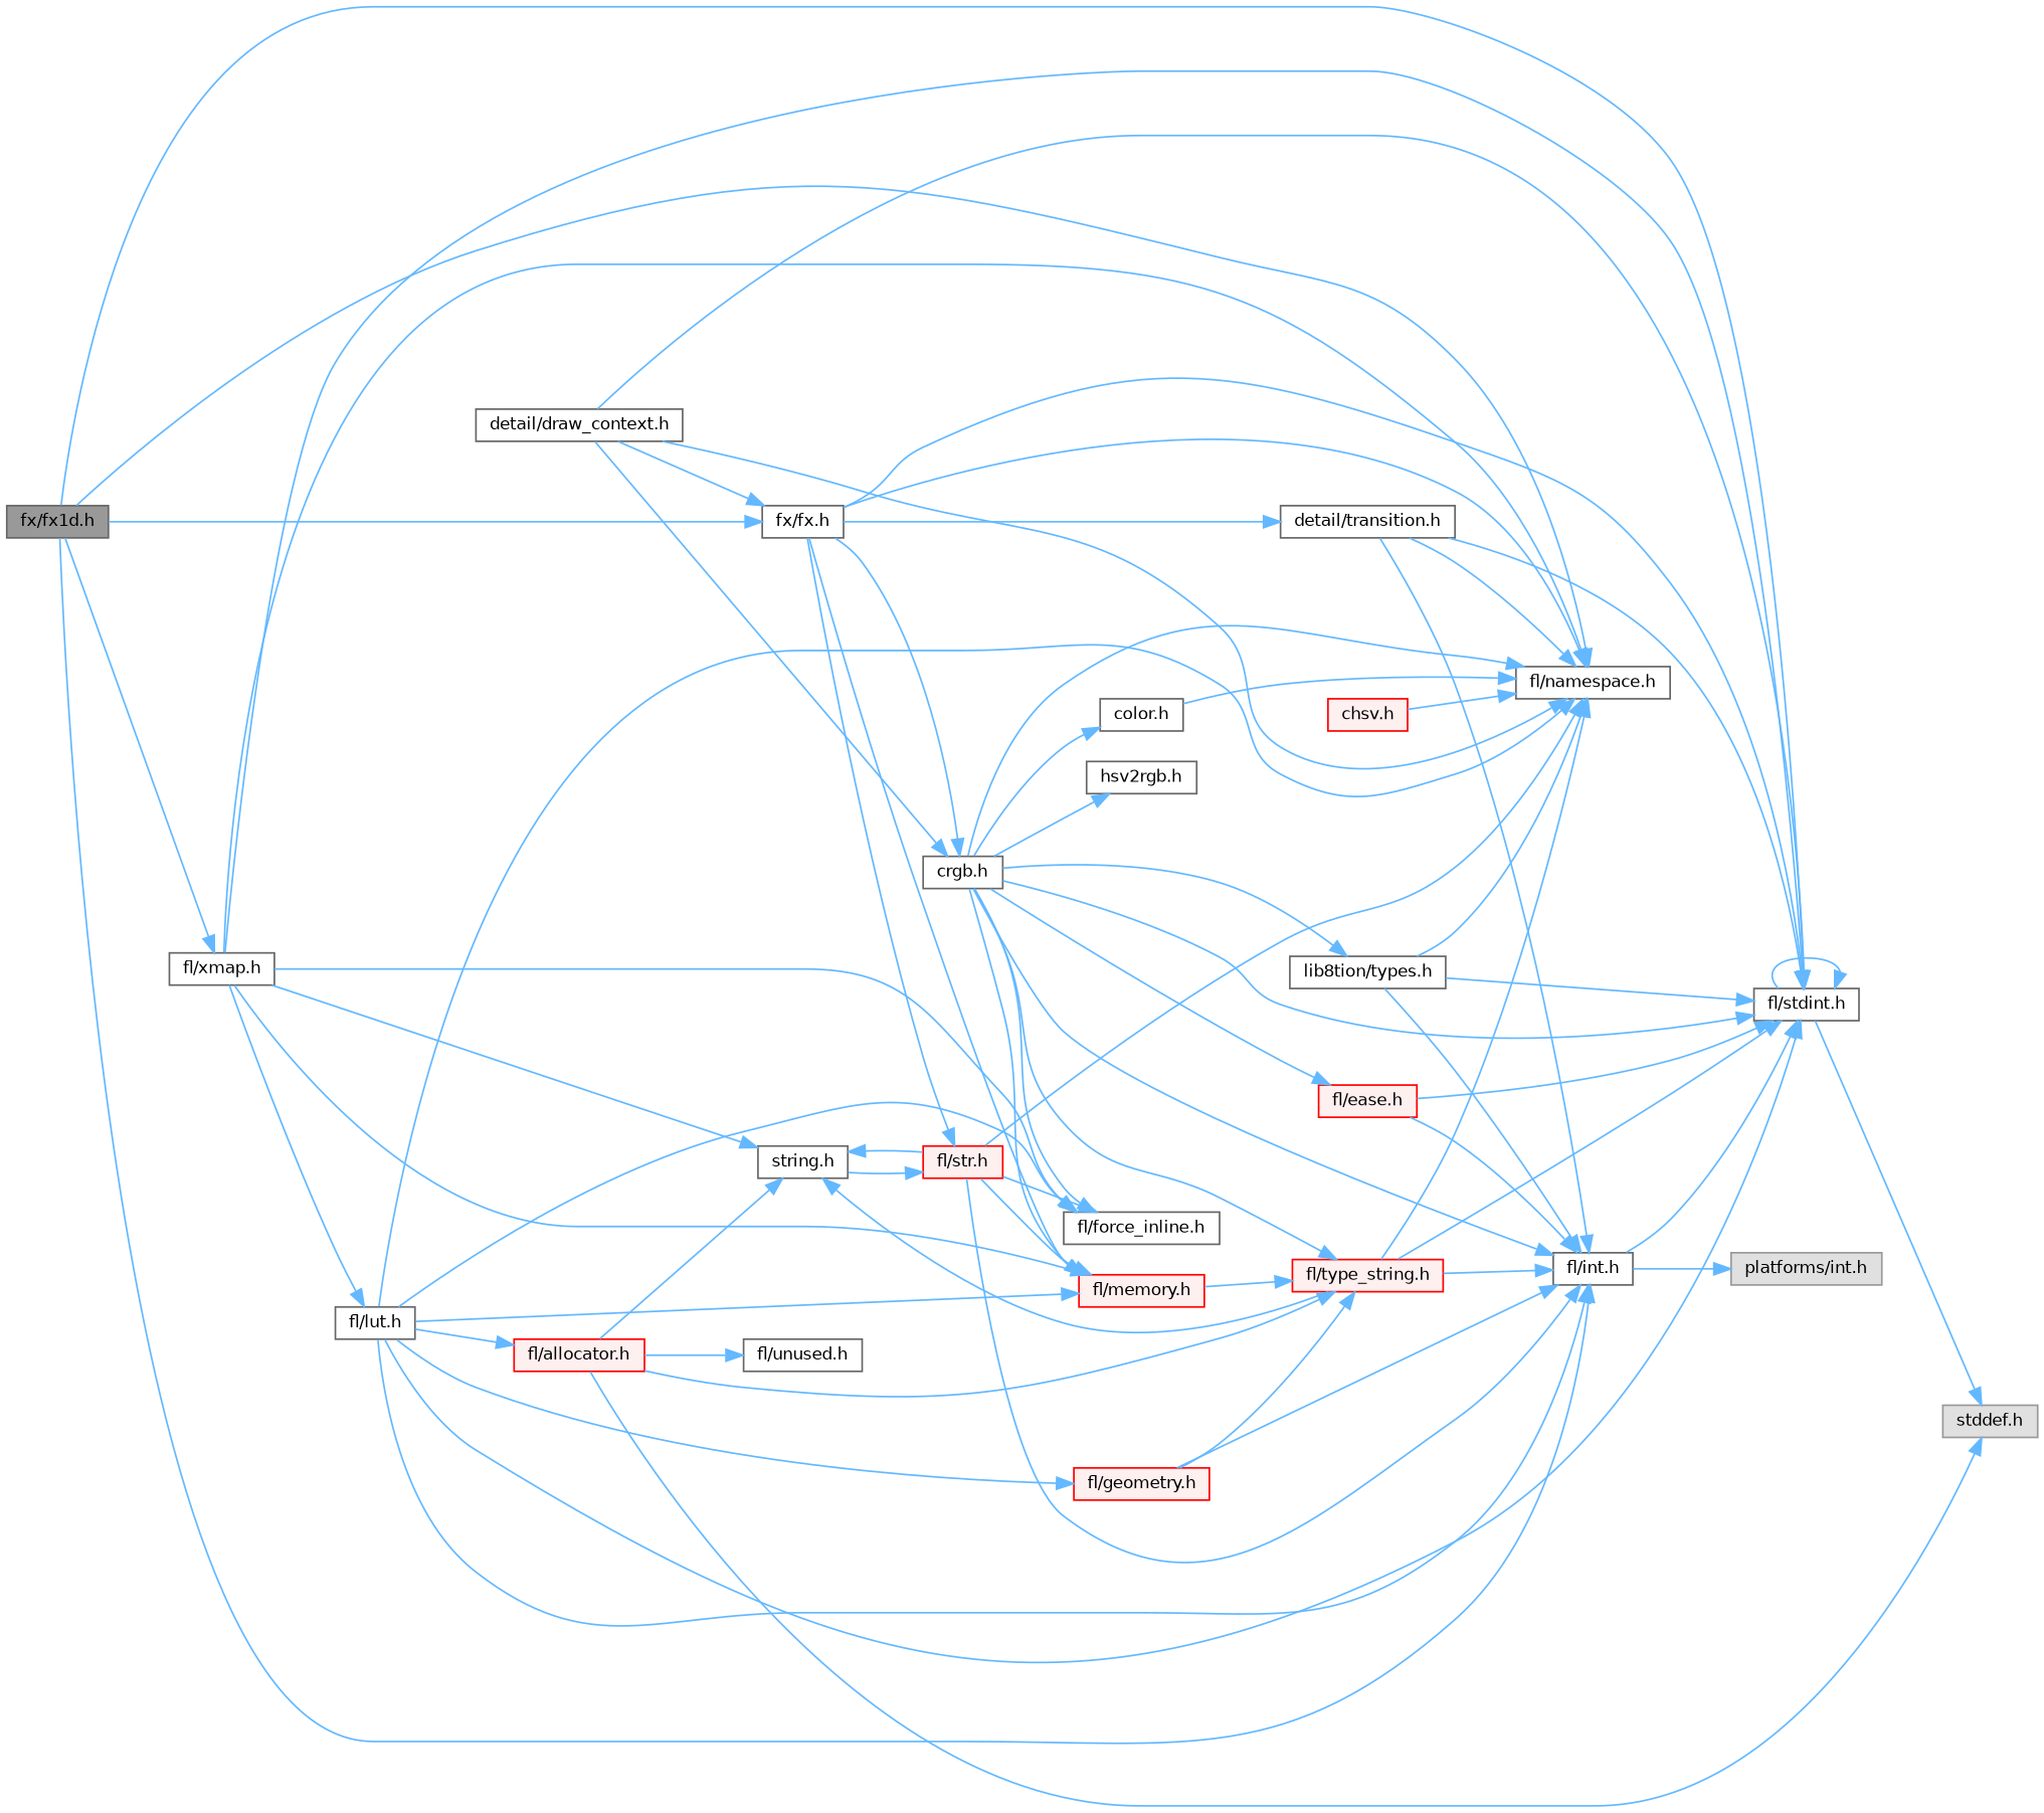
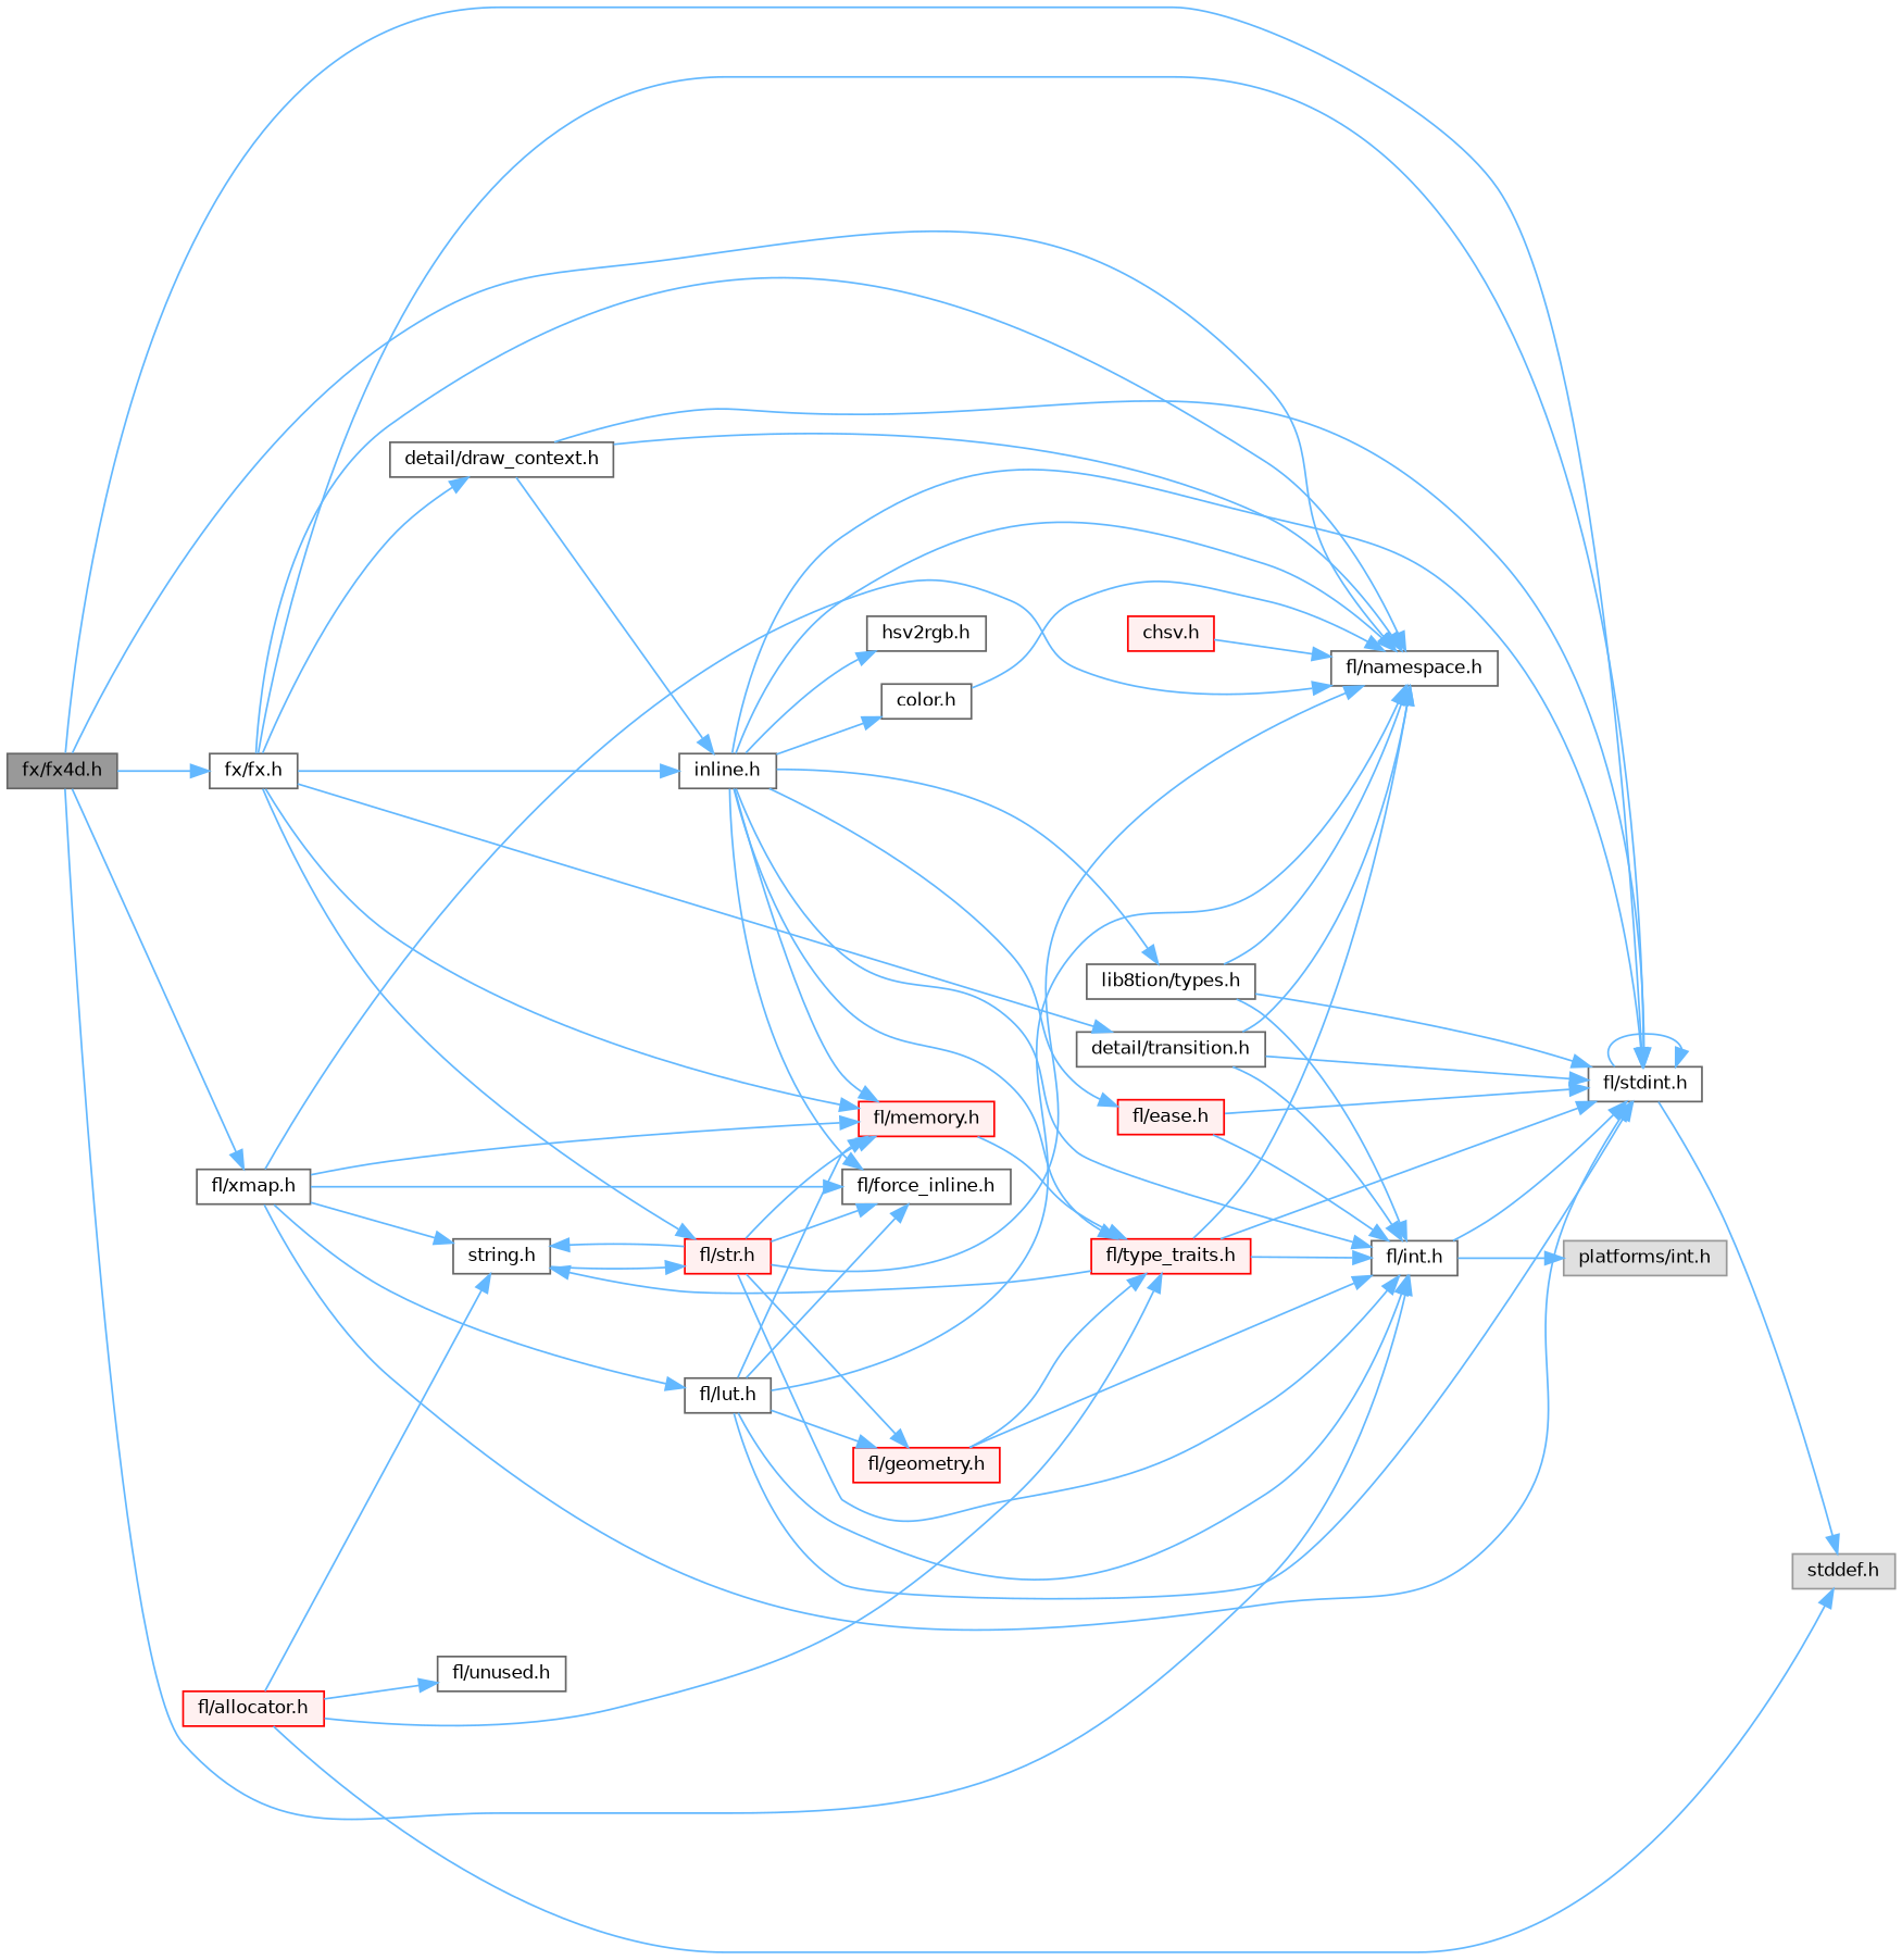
  digraph {
    rankdir=LR
    node [color=grey40 fillcolor=white fontname=Helvetica fontsize=10 shape=box style=filled]
    edge [color=steelblue1 fontname=Helvetica fontsize=10 labelfontname=Helvetica labelfontsize=10 style=solid]
-   n1 [color=gray40 fillcolor=grey60 fontcolor=black height=0.2 label="fx/fx1d.h" width=0.4]
+   n1 [color=gray40 fillcolor=grey60 fontcolor=black height=0.2 label="fx/fx4d.h" width=0.4]
    n2 [height=0.2 label="fl/stdint.h" width=0.4]
    n3 [height=0.2 label="fl/int.h" width=0.4]
    n4 [height=0.2 label="fl/namespace.h" width=0.4]
    n5 [height=0.2 label="fl/xmap.h" width=0.4]
    n6 [height=0.2 label="fx/fx.h" width=0.4]
    n7 [color=grey60 fillcolor="#E0E0E0" height=0.2 label="stddef.h" width=0.4]
    n8 [color=grey60 fillcolor="#E0E0E0" height=0.2 label="platforms/int.h" width=0.4]
    n9 [height=0.2 label="string.h" width=0.4]
    n10 [color=red fillcolor="#FFF0F0" height=0.2 label="fl/memory.h" width=0.4]
    n11 [height=0.2 label="fl/force_inline.h" width=0.4]
    n12 [height=0.2 label="fl/lut.h" width=0.4]
    n13 [color=red fillcolor="#FFF0F0" height=0.2 label="fl/str.h" width=0.4]
-   n14 [height=0.2 label="crgb.h" width=0.4]
+   n14 [height=0.2 label="inline.h" width=0.4]
    n15 [height=0.2 label="detail/draw_context.h" width=0.4]
    n16 [height=0.2 label="detail/transition.h" width=0.4]
-   n17 [color=red fillcolor="#FFF0F0" height=0.2 label="fl/type_string.h" width=0.4]
+   n17 [color=red fillcolor="#FFF0F0" height=0.2 label="fl/type_traits.h" width=0.4]
    n18 [color=red fillcolor="#FFF0F0" height=0.2 label="fl/geometry.h" width=0.4]
    n19 [color=red fillcolor="#FFF0F0" height=0.2 label="fl/allocator.h" width=0.4]
    n20 [height=0.2 label="fl/unused.h" width=0.4]
    n21 [height=0.2 label="color.h" width=0.4]
    n22 [height=0.2 label="lib8tion/types.h" width=0.4]
    n23 [height=0.2 label="hsv2rgb.h" width=0.4]
    n24 [color=red fillcolor="#FFF0F0" height=0.2 label="fl/ease.h" width=0.4]
    n25 [color=red fillcolor="#FFF0F0" height=0.2 label="chsv.h" width=0.4]
    n1 -> n2
    n1 -> n3
    n1 -> n4
    n1 -> n5
    n1 -> n6
    n2 -> n2
    n2 -> n7
    n3 -> n2
    n3 -> n8
    n5 -> n2
    n5 -> n4
    n5 -> n9
    n5 -> n10
    n5 -> n11
    n5 -> n12
    n6 -> n2
    n6 -> n4
    n6 -> n10
    n6 -> n13
    n6 -> n14
-   n15 -> n6
+   n6 -> n15
    n6 -> n16
    n9 -> n13
    n10 -> n17
    n12 -> n2
    n12 -> n3
    n12 -> n4
    n12 -> n10
    n12 -> n11
    n12 -> n18
-   n12 -> n19
    n13 -> n3
    n13 -> n4
    n13 -> n9
    n13 -> n10
    n13 -> n11
+   n13 -> n18
    n14 -> n2
    n14 -> n3
    n14 -> n4
    n14 -> n10
    n14 -> n11
    n14 -> n17
    n14 -> n21
    n14 -> n22
    n14 -> n23
    n14 -> n24
    n15 -> n2
    n15 -> n4
    n15 -> n14
    n16 -> n2
    n16 -> n3
    n16 -> n4
    n17 -> n2
    n17 -> n3
    n17 -> n4
    n17 -> n9
    n18 -> n3
    n18 -> n17
    n19 -> n7
    n19 -> n9
    n19 -> n17
    n19 -> n20
    n21 -> n4
    n22 -> n2
    n22 -> n3
    n22 -> n4
    n24 -> n2
    n24 -> n3
    n25 -> n4
  }
